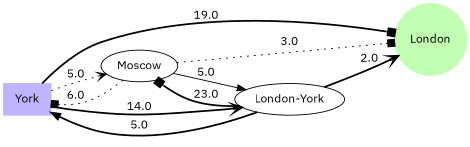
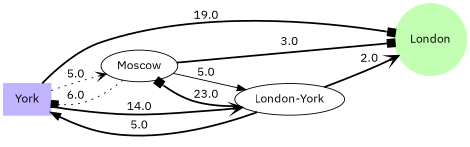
  digraph {
    fontname="IBM Plex Sans"
    rankdir=LR
    node [fontname="IBM Plex Sans"]
    edge [arrowhead=box fontname="IBM Plex Sans" style=bold]
    n1 [color=".7 .3 1.0" label=York shape=box style=filled]
    London [color=".3 .3 1.0" shape=circle style=filled]
    Moscow
    n4 [label="London-York"]
    n1 -> London [label=19.0]
    n1 -> Moscow [arrowhead=vee label=5.0 style=dotted]
    n1 -> n4 [arrowhead=vee label=14.0]
    Moscow -> n1 [label=6.0 style=dotted]
-   Moscow -> London [label=3.0 style=dotted]
+   Moscow -> London [label=3.0]
    Moscow -> n4 [arrowhead=normal label=5.0 style=solid]
    n4 -> n1 [arrowhead=normal label=5.0]
    n4 -> London [arrowhead=vee label=2.0]
    n4 -> Moscow [label=23.0]
  }
